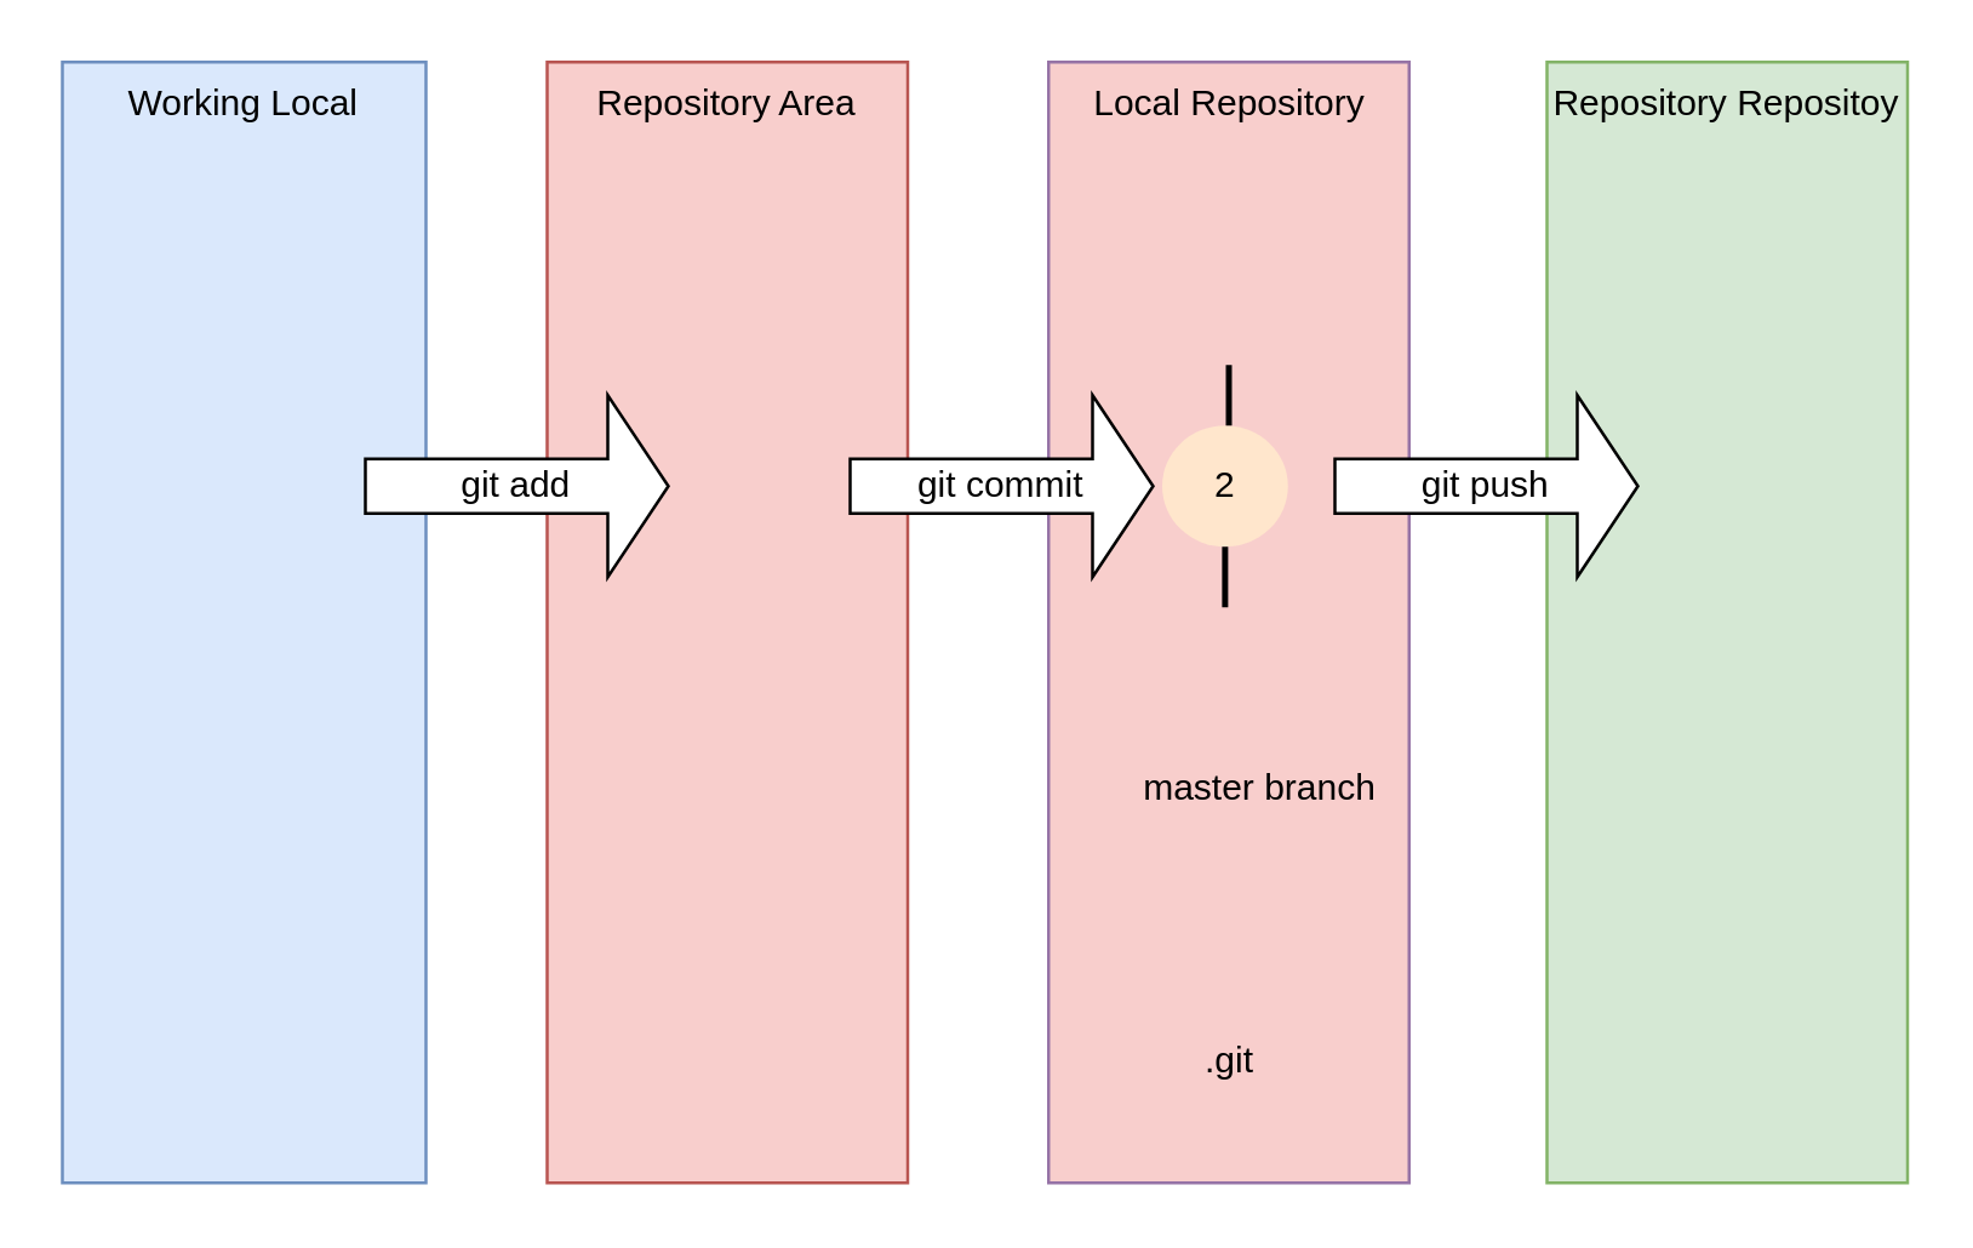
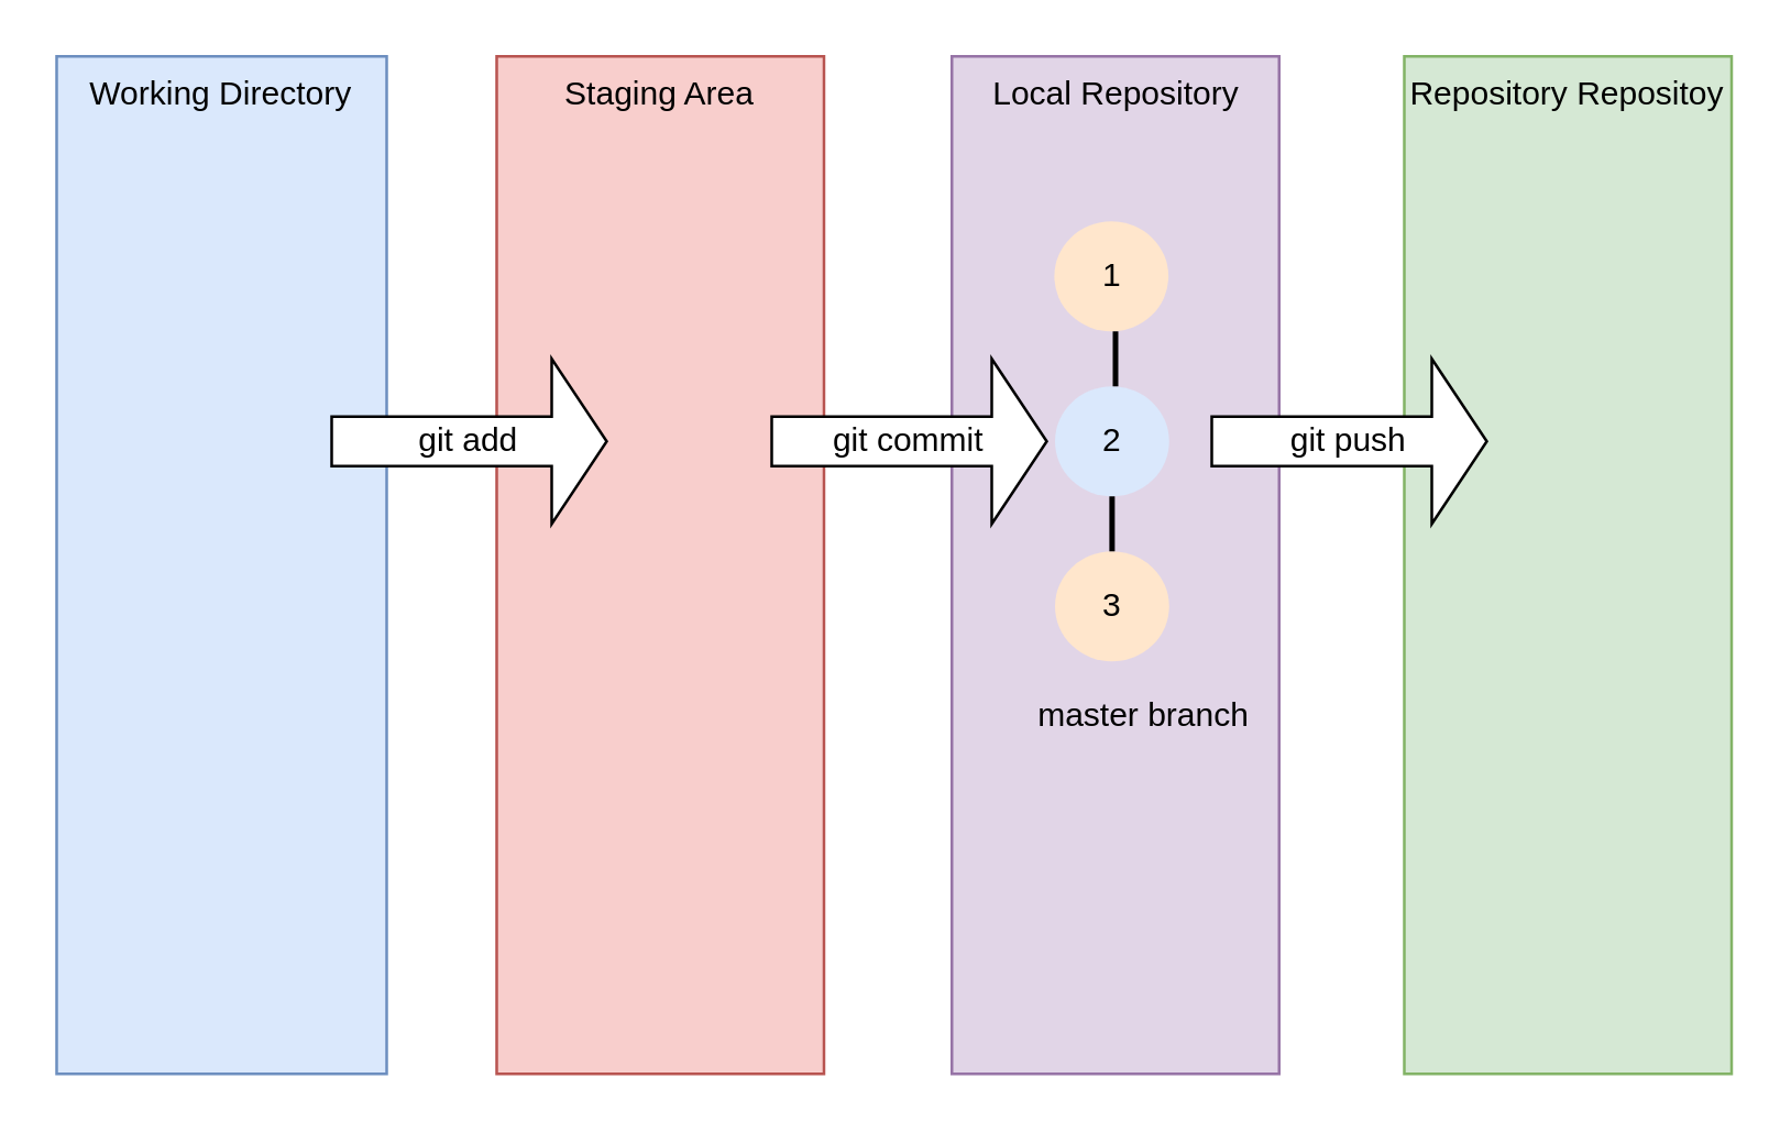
  <mxCell id="0" />
  <mxCell id="1" parent="0" />
- <mxCell id="2" value="Working Local" style="rounded=0;whiteSpace=wrap;html=1;fillColor=#dae8fc;strokeColor=#6c8ebf;verticalAlign=top;" vertex="1" parent="1"><mxGeometry x="20" y="20" width="120" height="370" as="geometry" /></mxCell>
- <mxCell id="3" value="Repository Area" style="rounded=0;whiteSpace=wrap;html=1;fillColor=#f8cecc;strokeColor=#b85450;verticalAlign=top;" vertex="1" parent="1"><mxGeometry x="180" y="20" width="119" height="370" as="geometry" /></mxCell>
- <mxCell id="4" value="Local Repository" style="rounded=0;whiteSpace=wrap;html=1;fillColor=#f8cecc;strokeColor=#9673a6;align=center;verticalAlign=top;fontSize=12;horizontal=1;" vertex="1" parent="1"><mxGeometry x="345.5" y="20" width="119" height="370" as="geometry" /></mxCell>
+ <mxCell id="2" value="Working Directory" style="rounded=0;whiteSpace=wrap;html=1;fillColor=#dae8fc;strokeColor=#6c8ebf;verticalAlign=top;" vertex="1" parent="1"><mxGeometry x="20" y="20" width="120" height="370" as="geometry" /></mxCell>
+ <mxCell id="3" value="Staging Area" style="rounded=0;whiteSpace=wrap;html=1;fillColor=#f8cecc;strokeColor=#b85450;verticalAlign=top;" vertex="1" parent="1"><mxGeometry x="180" y="20" width="119" height="370" as="geometry" /></mxCell>
+ <mxCell id="4" value="Local Repository" style="rounded=0;whiteSpace=wrap;html=1;fillColor=#e1d5e7;strokeColor=#9673a6;align=center;verticalAlign=top;fontSize=12;horizontal=1;" vertex="1" parent="1"><mxGeometry x="345.5" y="20" width="119" height="370" as="geometry" /></mxCell>
  <mxCell id="5" value="git add" style="shape=singleArrow;whiteSpace=wrap;html=1;" vertex="1" parent="1"><mxGeometry x="120" y="130" width="100" height="60" as="geometry" /></mxCell>
  <mxCell id="6" value="git commit" style="shape=singleArrow;whiteSpace=wrap;html=1;" vertex="1" parent="1"><mxGeometry x="280" y="130" width="100" height="60" as="geometry" /></mxCell>
  <mxCell id="7" value="Repository Repositoy" style="rounded=0;whiteSpace=wrap;html=1;fillColor=#d5e8d4;strokeColor=#82b366;verticalAlign=top;" vertex="1" parent="1"><mxGeometry x="510" y="20" width="119" height="370" as="geometry" /></mxCell>
  <mxCell id="8" value="git push" style="shape=singleArrow;whiteSpace=wrap;html=1;" vertex="1" parent="1"><mxGeometry x="440" y="130" width="100" height="60" as="geometry" /></mxCell>
  <mxCell id="9" value="master branch" style="text;html=1;resizable=0;autosize=1;align=center;verticalAlign=middle;points=[];fillColor=none;strokeColor=none;rounded=0;fontSize=12;" vertex="1" parent="1"><mxGeometry x="370" y="250" width="90" height="20" as="geometry" /></mxCell>
- <mxCell id="11" value="&lt;font color=&quot;#000000&quot;&gt;2&lt;/font&gt;" style="ellipse;whiteSpace=wrap;html=1;fontSize=12;align=center;verticalAlign=middle;fillColor=#ffe6cc;strokeColor=none;fontColor=#FFFFFF;" vertex="1" parent="1"><mxGeometry x="383" y="140" width="41.5" height="40" as="geometry" /></mxCell>
+ <mxCell id="10" value="&lt;font color=&quot;#000000&quot;&gt;1&lt;/font&gt;" style="ellipse;whiteSpace=wrap;html=1;fontSize=12;align=center;verticalAlign=middle;fillColor=#ffe6cc;strokeColor=none;fontColor=#FFFFFF;" vertex="1" parent="1"><mxGeometry x="382.75" y="80" width="41.5" height="40" as="geometry" /></mxCell>
+ <mxCell id="11" value="&lt;font color=&quot;#000000&quot;&gt;2&lt;/font&gt;" style="ellipse;whiteSpace=wrap;html=1;fontSize=12;align=center;verticalAlign=middle;fillColor=#dae8fc;strokeColor=none;fontColor=#FFFFFF;" vertex="1" parent="1"><mxGeometry x="383" y="140" width="41.5" height="40" as="geometry" /></mxCell>
+ <mxCell id="12" value="&lt;font color=&quot;#000000&quot;&gt;3&lt;/font&gt;" style="ellipse;whiteSpace=wrap;html=1;fontSize=12;align=center;verticalAlign=middle;fillColor=#ffe6cc;strokeColor=none;fontColor=#FFFFFF;" vertex="1" parent="1"><mxGeometry x="383" y="200" width="41.5" height="40" as="geometry" /></mxCell>
  <mxCell id="13" value="" style="line;strokeWidth=2;direction=south;html=1;fontSize=12;fontColor=#000000;align=center;verticalAlign=middle;" vertex="1" parent="1"><mxGeometry x="398.75" y="180" width="10" height="20" as="geometry" /></mxCell>
  <mxCell id="14" value="" style="line;strokeWidth=2;direction=south;html=1;fontSize=12;fontColor=#000000;align=center;verticalAlign=middle;" vertex="1" parent="1"><mxGeometry x="400" y="120" width="10" height="20" as="geometry" /></mxCell>
- <mxCell id="15" value=".git" style="text;html=1;resizable=0;autosize=1;align=center;verticalAlign=middle;points=[];fillColor=none;strokeColor=none;rounded=0;fontSize=12;fontColor=#000000;" vertex="1" parent="1"><mxGeometry x="390" y="340" width="30" height="20" as="geometry" /></mxCell>
